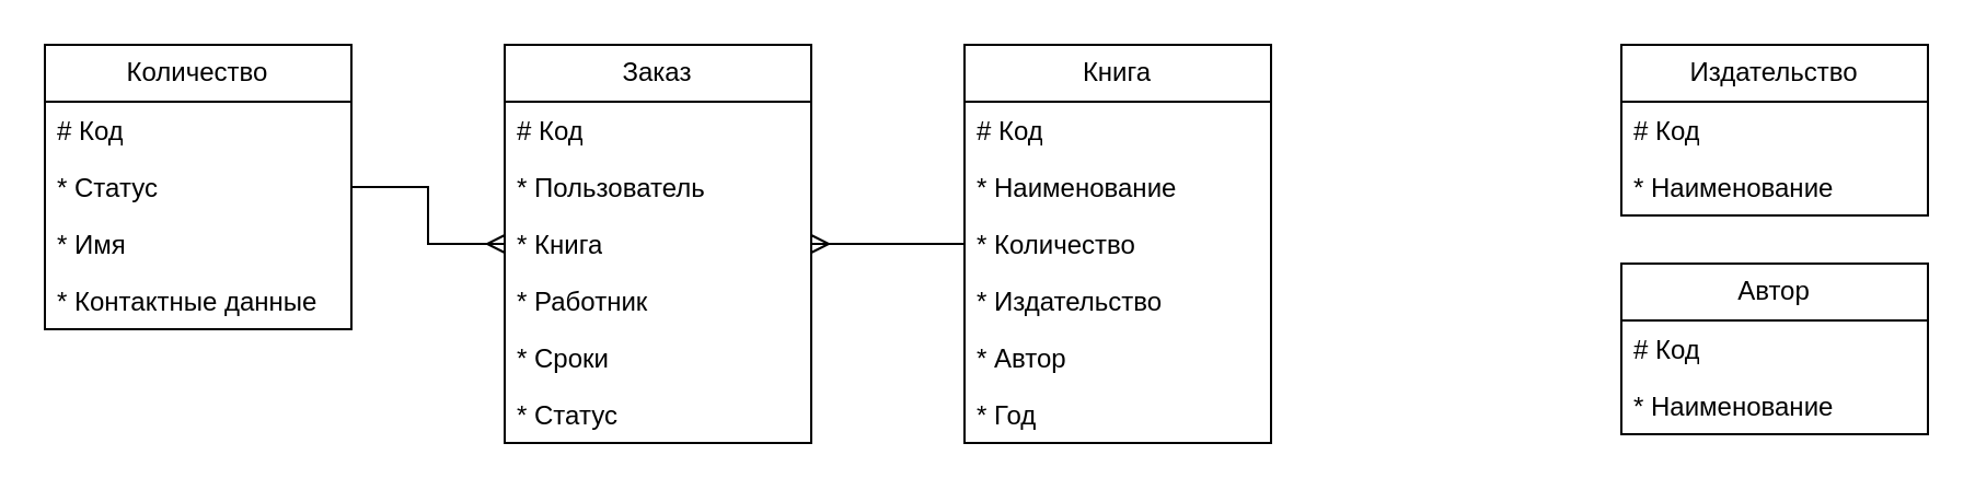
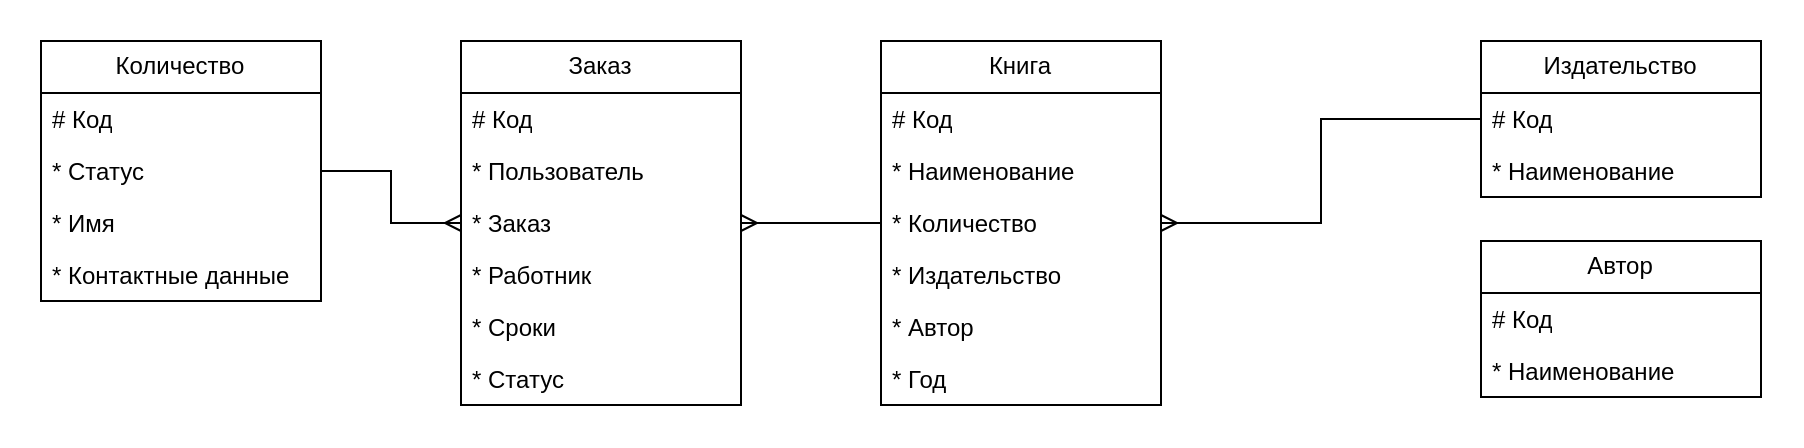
  <mxCell id="0" />
  <mxCell id="1" parent="0" />
+ <mxCell id="2" value="" style="endArrow=ERmany;html=1;rounded=0;endFill=0;entryX=1;entryY=0.5;entryDx=0;entryDy=0;edgeStyle=orthogonalEdgeStyle;exitX=0;exitY=0.5;exitDx=0;exitDy=0;" edge="1" parent="1" source="3" target="9"><mxGeometry width="50" height="50" relative="1" as="geometry"><mxPoint x="720" y="50" as="sourcePoint" /><mxPoint x="620" y="100" as="targetPoint" /></mxGeometry></mxCell>
  <mxCell id="3" value="Издательство" style="swimlane;fontStyle=0;childLayout=stackLayout;horizontal=1;startSize=26;fillColor=none;horizontalStack=0;resizeParent=1;resizeParentMax=0;resizeLast=0;collapsible=1;marginBottom=0;whiteSpace=wrap;html=1;" vertex="1" parent="1"><mxGeometry x="740" y="20" width="140" height="78" as="geometry" /></mxCell>
  <mxCell id="4" value="# Код" style="text;strokeColor=none;fillColor=none;align=left;verticalAlign=top;spacingLeft=4;spacingRight=4;overflow=hidden;rotatable=0;points=[[0,0.5],[1,0.5]];portConstraint=eastwest;whiteSpace=wrap;html=1;" vertex="1" parent="3"><mxGeometry y="26" width="140" height="26" as="geometry" /></mxCell>
  <mxCell id="5" value="* Наименование" style="text;strokeColor=none;fillColor=none;align=left;verticalAlign=top;spacingLeft=4;spacingRight=4;overflow=hidden;rotatable=0;points=[[0,0.5],[1,0.5]];portConstraint=eastwest;whiteSpace=wrap;html=1;" vertex="1" parent="3"><mxGeometry y="52" width="140" height="26" as="geometry" /></mxCell>
  <mxCell id="6" value="Автор" style="swimlane;fontStyle=0;childLayout=stackLayout;horizontal=1;startSize=26;fillColor=none;horizontalStack=0;resizeParent=1;resizeParentMax=0;resizeLast=0;collapsible=1;marginBottom=0;whiteSpace=wrap;html=1;" vertex="1" parent="1"><mxGeometry x="740" y="120" width="140" height="78" as="geometry" /></mxCell>
  <mxCell id="7" value="# Код" style="text;strokeColor=none;fillColor=none;align=left;verticalAlign=top;spacingLeft=4;spacingRight=4;overflow=hidden;rotatable=0;points=[[0,0.5],[1,0.5]];portConstraint=eastwest;whiteSpace=wrap;html=1;" vertex="1" parent="6"><mxGeometry y="26" width="140" height="26" as="geometry" /></mxCell>
  <mxCell id="8" value="* Наименование" style="text;strokeColor=none;fillColor=none;align=left;verticalAlign=top;spacingLeft=4;spacingRight=4;overflow=hidden;rotatable=0;points=[[0,0.5],[1,0.5]];portConstraint=eastwest;whiteSpace=wrap;html=1;" vertex="1" parent="6"><mxGeometry y="52" width="140" height="26" as="geometry" /></mxCell>
  <mxCell id="9" value="Книга" style="swimlane;fontStyle=0;childLayout=stackLayout;horizontal=1;startSize=26;fillColor=none;horizontalStack=0;resizeParent=1;resizeParentMax=0;resizeLast=0;collapsible=1;marginBottom=0;whiteSpace=wrap;html=1;" vertex="1" parent="1"><mxGeometry x="440" y="20" width="140" height="182" as="geometry" /></mxCell>
  <mxCell id="10" value="# Код" style="text;strokeColor=none;fillColor=none;align=left;verticalAlign=top;spacingLeft=4;spacingRight=4;overflow=hidden;rotatable=0;points=[[0,0.5],[1,0.5]];portConstraint=eastwest;whiteSpace=wrap;html=1;" vertex="1" parent="9"><mxGeometry y="26" width="140" height="26" as="geometry" /></mxCell>
  <mxCell id="11" value="* Наименование" style="text;strokeColor=none;fillColor=none;align=left;verticalAlign=top;spacingLeft=4;spacingRight=4;overflow=hidden;rotatable=0;points=[[0,0.5],[1,0.5]];portConstraint=eastwest;whiteSpace=wrap;html=1;" vertex="1" parent="9"><mxGeometry y="52" width="140" height="26" as="geometry" /></mxCell>
  <mxCell id="12" value="* Количество" style="text;strokeColor=none;fillColor=none;align=left;verticalAlign=top;spacingLeft=4;spacingRight=4;overflow=hidden;rotatable=0;points=[[0,0.5],[1,0.5]];portConstraint=eastwest;whiteSpace=wrap;html=1;" vertex="1" parent="9"><mxGeometry y="78" width="140" height="26" as="geometry" /></mxCell>
  <mxCell id="13" value="* Издательство" style="text;strokeColor=none;fillColor=none;align=left;verticalAlign=top;spacingLeft=4;spacingRight=4;overflow=hidden;rotatable=0;points=[[0,0.5],[1,0.5]];portConstraint=eastwest;whiteSpace=wrap;html=1;" vertex="1" parent="9"><mxGeometry y="104" width="140" height="26" as="geometry" /></mxCell>
  <mxCell id="14" value="* Автор" style="text;strokeColor=none;fillColor=none;align=left;verticalAlign=top;spacingLeft=4;spacingRight=4;overflow=hidden;rotatable=0;points=[[0,0.5],[1,0.5]];portConstraint=eastwest;whiteSpace=wrap;html=1;" vertex="1" parent="9"><mxGeometry y="130" width="140" height="26" as="geometry" /></mxCell>
  <mxCell id="15" value="* Год" style="text;strokeColor=none;fillColor=none;align=left;verticalAlign=top;spacingLeft=4;spacingRight=4;overflow=hidden;rotatable=0;points=[[0,0.5],[1,0.5]];portConstraint=eastwest;whiteSpace=wrap;html=1;" vertex="1" parent="9"><mxGeometry y="156" width="140" height="26" as="geometry" /></mxCell>
  <mxCell id="16" value="Количество" style="swimlane;fontStyle=0;childLayout=stackLayout;horizontal=1;startSize=26;fillColor=none;horizontalStack=0;resizeParent=1;resizeParentMax=0;resizeLast=0;collapsible=1;marginBottom=0;whiteSpace=wrap;html=1;" vertex="1" parent="1"><mxGeometry x="20" y="20" width="140" height="130" as="geometry" /></mxCell>
  <mxCell id="17" value="# Код" style="text;strokeColor=none;fillColor=none;align=left;verticalAlign=top;spacingLeft=4;spacingRight=4;overflow=hidden;rotatable=0;points=[[0,0.5],[1,0.5]];portConstraint=eastwest;whiteSpace=wrap;html=1;" vertex="1" parent="16"><mxGeometry y="26" width="140" height="26" as="geometry" /></mxCell>
  <mxCell id="18" value="* Статус" style="text;strokeColor=none;fillColor=none;align=left;verticalAlign=top;spacingLeft=4;spacingRight=4;overflow=hidden;rotatable=0;points=[[0,0.5],[1,0.5]];portConstraint=eastwest;whiteSpace=wrap;html=1;" vertex="1" parent="16"><mxGeometry y="52" width="140" height="26" as="geometry" /></mxCell>
  <mxCell id="19" value="* Имя" style="text;strokeColor=none;fillColor=none;align=left;verticalAlign=top;spacingLeft=4;spacingRight=4;overflow=hidden;rotatable=0;points=[[0,0.5],[1,0.5]];portConstraint=eastwest;whiteSpace=wrap;html=1;" vertex="1" parent="16"><mxGeometry y="78" width="140" height="26" as="geometry" /></mxCell>
  <mxCell id="20" value="* Контактные данные" style="text;strokeColor=none;fillColor=none;align=left;verticalAlign=top;spacingLeft=4;spacingRight=4;overflow=hidden;rotatable=0;points=[[0,0.5],[1,0.5]];portConstraint=eastwest;whiteSpace=wrap;html=1;" vertex="1" parent="16"><mxGeometry y="104" width="140" height="26" as="geometry" /></mxCell>
  <mxCell id="21" value="Заказ" style="swimlane;fontStyle=0;childLayout=stackLayout;horizontal=1;startSize=26;fillColor=none;horizontalStack=0;resizeParent=1;resizeParentMax=0;resizeLast=0;collapsible=1;marginBottom=0;whiteSpace=wrap;html=1;" vertex="1" parent="1"><mxGeometry x="230" y="20" width="140" height="182" as="geometry" /></mxCell>
  <mxCell id="22" value="# Код" style="text;strokeColor=none;fillColor=none;align=left;verticalAlign=top;spacingLeft=4;spacingRight=4;overflow=hidden;rotatable=0;points=[[0,0.5],[1,0.5]];portConstraint=eastwest;whiteSpace=wrap;html=1;" vertex="1" parent="21"><mxGeometry y="26" width="140" height="26" as="geometry" /></mxCell>
  <mxCell id="23" value="* Пользователь" style="text;strokeColor=none;fillColor=none;align=left;verticalAlign=top;spacingLeft=4;spacingRight=4;overflow=hidden;rotatable=0;points=[[0,0.5],[1,0.5]];portConstraint=eastwest;whiteSpace=wrap;html=1;" vertex="1" parent="21"><mxGeometry y="52" width="140" height="26" as="geometry" /></mxCell>
- <mxCell id="24" value="* Книга" style="text;strokeColor=none;fillColor=none;align=left;verticalAlign=top;spacingLeft=4;spacingRight=4;overflow=hidden;rotatable=0;points=[[0,0.5],[1,0.5]];portConstraint=eastwest;whiteSpace=wrap;html=1;" vertex="1" parent="21"><mxGeometry y="78" width="140" height="26" as="geometry" /></mxCell>
+ <mxCell id="24" value="* Заказ" style="text;strokeColor=none;fillColor=none;align=left;verticalAlign=top;spacingLeft=4;spacingRight=4;overflow=hidden;rotatable=0;points=[[0,0.5],[1,0.5]];portConstraint=eastwest;whiteSpace=wrap;html=1;" vertex="1" parent="21"><mxGeometry y="78" width="140" height="26" as="geometry" /></mxCell>
  <mxCell id="25" value="* Работник" style="text;strokeColor=none;fillColor=none;align=left;verticalAlign=top;spacingLeft=4;spacingRight=4;overflow=hidden;rotatable=0;points=[[0,0.5],[1,0.5]];portConstraint=eastwest;whiteSpace=wrap;html=1;" vertex="1" parent="21"><mxGeometry y="104" width="140" height="26" as="geometry" /></mxCell>
  <mxCell id="26" value="* Сроки" style="text;strokeColor=none;fillColor=none;align=left;verticalAlign=top;spacingLeft=4;spacingRight=4;overflow=hidden;rotatable=0;points=[[0,0.5],[1,0.5]];portConstraint=eastwest;whiteSpace=wrap;html=1;" vertex="1" parent="21"><mxGeometry y="130" width="140" height="26" as="geometry" /></mxCell>
  <mxCell id="27" value="* Статус" style="text;strokeColor=none;fillColor=none;align=left;verticalAlign=top;spacingLeft=4;spacingRight=4;overflow=hidden;rotatable=0;points=[[0,0.5],[1,0.5]];portConstraint=eastwest;whiteSpace=wrap;html=1;" vertex="1" parent="21"><mxGeometry y="156" width="140" height="26" as="geometry" /></mxCell>
  <mxCell id="28" value="" style="endArrow=ERmany;html=1;rounded=0;endFill=0;entryX=0;entryY=0.5;entryDx=0;entryDy=0;edgeStyle=orthogonalEdgeStyle;exitX=1;exitY=0.5;exitDx=0;exitDy=0;" edge="1" parent="1" source="18" target="24"><mxGeometry width="50" height="50" relative="1" as="geometry"><mxPoint x="750" y="55" as="sourcePoint" /><mxPoint x="590" y="121" as="targetPoint" /></mxGeometry></mxCell>
  <mxCell id="29" value="" style="endArrow=ERmany;html=1;rounded=0;endFill=0;entryX=1;entryY=0.5;entryDx=0;entryDy=0;edgeStyle=orthogonalEdgeStyle;exitX=0;exitY=0.5;exitDx=0;exitDy=0;" edge="1" parent="1" source="12" target="24"><mxGeometry width="50" height="50" relative="1" as="geometry"><mxPoint x="610" y="240" as="sourcePoint" /><mxPoint x="470" y="448" as="targetPoint" /></mxGeometry></mxCell>
